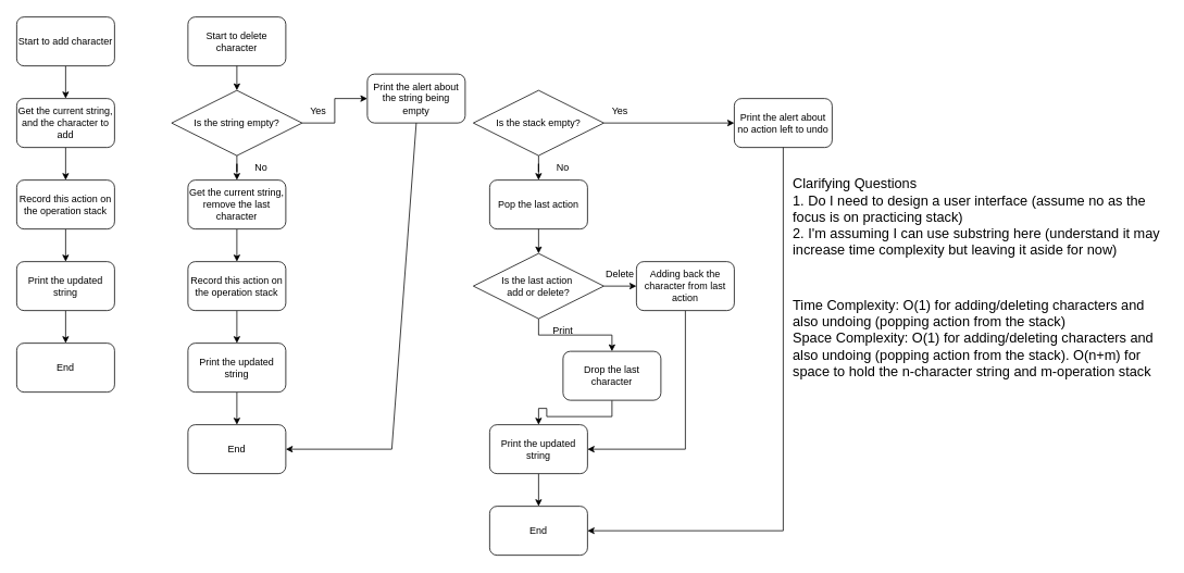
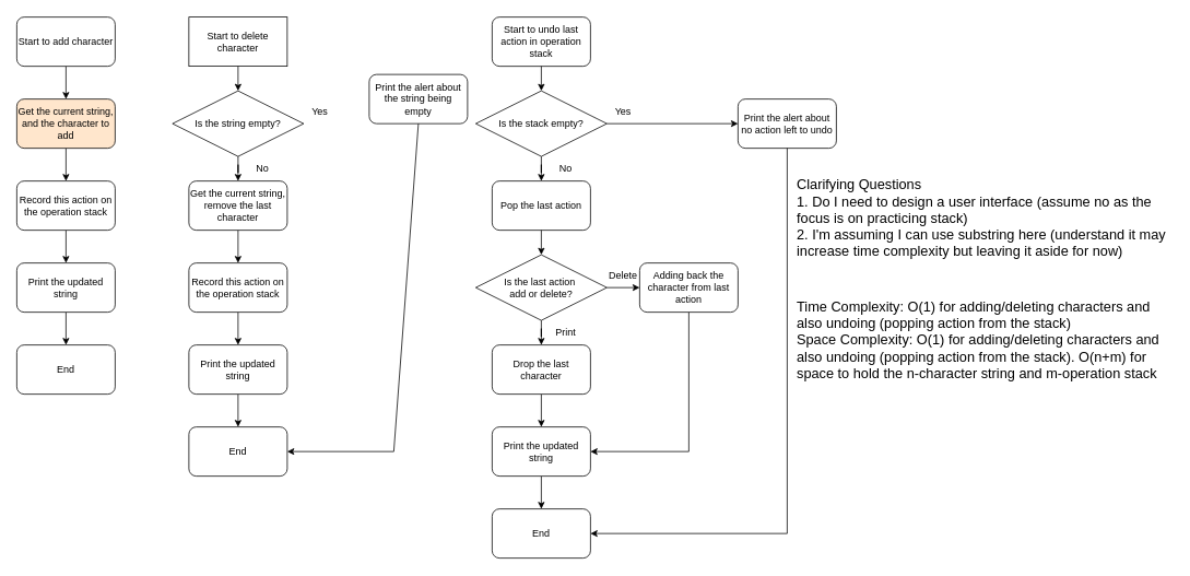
  <mxCell id="0" />
  <mxCell id="1" parent="0" />
  <mxCell id="2" value="" style="edgeStyle=orthogonalEdgeStyle;rounded=0;orthogonalLoop=1;jettySize=auto;html=1;" edge="1" parent="1" source="3" target="5"><mxGeometry relative="1" as="geometry" /></mxCell>
  <mxCell id="3" value="Start to add character" style="rounded=1;whiteSpace=wrap;html=1;" vertex="1" parent="1"><mxGeometry x="20" y="20" width="120" height="60" as="geometry" /></mxCell>
  <mxCell id="4" value="" style="edgeStyle=orthogonalEdgeStyle;rounded=0;orthogonalLoop=1;jettySize=auto;html=1;" edge="1" parent="1" source="5" target="7"><mxGeometry relative="1" as="geometry" /></mxCell>
- <mxCell id="5" value="Get the current string, and the character to add" style="rounded=1;whiteSpace=wrap;html=1;" vertex="1" parent="1"><mxGeometry x="20" y="120" width="120" height="60" as="geometry" /></mxCell>
+ <mxCell id="5" value="Get the current string, and the character to add" style="rounded=1;whiteSpace=wrap;html=1;fillColor=#ffe6cc;" vertex="1" parent="1"><mxGeometry x="20" y="120" width="120" height="60" as="geometry" /></mxCell>
  <mxCell id="6" value="" style="edgeStyle=orthogonalEdgeStyle;rounded=0;orthogonalLoop=1;jettySize=auto;html=1;" edge="1" parent="1" source="7" target="9"><mxGeometry relative="1" as="geometry" /></mxCell>
  <mxCell id="7" value="Record this action on the operation stack" style="whiteSpace=wrap;html=1;rounded=1;" vertex="1" parent="1"><mxGeometry x="20" y="220" width="120" height="60" as="geometry" /></mxCell>
  <mxCell id="8" value="" style="edgeStyle=orthogonalEdgeStyle;rounded=0;orthogonalLoop=1;jettySize=auto;html=1;" edge="1" parent="1" source="9" target="10"><mxGeometry relative="1" as="geometry" /></mxCell>
  <mxCell id="9" value="Print the updated string" style="rounded=1;whiteSpace=wrap;html=1;" vertex="1" parent="1"><mxGeometry x="20" y="320" width="120" height="60" as="geometry" /></mxCell>
  <mxCell id="10" value="End" style="whiteSpace=wrap;html=1;rounded=1;" vertex="1" parent="1"><mxGeometry x="20" y="420" width="120" height="60" as="geometry" /></mxCell>
- <mxCell id="11" value="Start to delete character" style="rounded=1;whiteSpace=wrap;html=1;" vertex="1" parent="1"><mxGeometry x="230" y="20" width="120" height="60" as="geometry" /></mxCell>
+ <mxCell id="11" value="Start to delete character" style="whiteSpace=wrap;html=1;rounded=0;" vertex="1" parent="1"><mxGeometry x="230" y="20" width="120" height="60" as="geometry" /></mxCell>
  <mxCell id="12" value="" style="edgeStyle=orthogonalEdgeStyle;rounded=0;orthogonalLoop=1;jettySize=auto;html=1;" edge="1" parent="1" source="13" target="15"><mxGeometry relative="1" as="geometry" /></mxCell>
  <mxCell id="13" value="Get the current string, remove the last character" style="rounded=1;whiteSpace=wrap;html=1;" vertex="1" parent="1"><mxGeometry x="230" y="220" width="120" height="60" as="geometry" /></mxCell>
  <mxCell id="14" value="" style="edgeStyle=orthogonalEdgeStyle;rounded=0;orthogonalLoop=1;jettySize=auto;html=1;" edge="1" parent="1" source="15" target="17"><mxGeometry relative="1" as="geometry" /></mxCell>
  <mxCell id="15" value="Record this action on the operation stack" style="whiteSpace=wrap;html=1;rounded=1;" vertex="1" parent="1"><mxGeometry x="230" y="320" width="120" height="60" as="geometry" /></mxCell>
  <mxCell id="16" value="" style="edgeStyle=orthogonalEdgeStyle;rounded=0;orthogonalLoop=1;jettySize=auto;html=1;" edge="1" parent="1" source="17" target="18"><mxGeometry relative="1" as="geometry" /></mxCell>
  <mxCell id="17" value="Print the updated string" style="rounded=1;whiteSpace=wrap;html=1;" vertex="1" parent="1"><mxGeometry x="230" y="420" width="120" height="60" as="geometry" /></mxCell>
  <mxCell id="18" value="End" style="whiteSpace=wrap;html=1;rounded=1;" vertex="1" parent="1"><mxGeometry x="230" y="520" width="120" height="60" as="geometry" /></mxCell>
  <mxCell id="19" value="" style="edgeStyle=orthogonalEdgeStyle;rounded=0;orthogonalLoop=1;jettySize=auto;html=1;" edge="1" parent="1" source="21" target="13"><mxGeometry relative="1" as="geometry" /></mxCell>
- <mxCell id="20" value="" style="edgeStyle=orthogonalEdgeStyle;rounded=0;orthogonalLoop=1;jettySize=auto;html=1;" edge="1" parent="1" source="21" target="24"><mxGeometry relative="1" as="geometry" /></mxCell>
  <mxCell id="21" value="Is the string empty?" style="rhombus;whiteSpace=wrap;html=1;" vertex="1" parent="1"><mxGeometry x="210" y="110" width="160" height="80" as="geometry" /></mxCell>
  <mxCell id="22" value="" style="endArrow=classic;html=1;rounded=0;exitX=0.5;exitY=1;exitDx=0;exitDy=0;entryX=0.5;entryY=0;entryDx=0;entryDy=0;" edge="1" parent="1" source="11" target="21"><mxGeometry width="50" height="50" relative="1" as="geometry"><mxPoint x="410" y="340" as="sourcePoint" /><mxPoint x="460" y="290" as="targetPoint" /></mxGeometry></mxCell>
  <mxCell id="23" value="No" style="text;html=1;align=center;verticalAlign=middle;whiteSpace=wrap;rounded=0;" vertex="1" parent="1"><mxGeometry x="290" y="190" width="60" height="30" as="geometry" /></mxCell>
  <mxCell id="24" value="Print the alert about the string being empty" style="whiteSpace=wrap;html=1;rounded=1;" vertex="1" parent="1"><mxGeometry x="450" y="90" width="120" height="60" as="geometry" /></mxCell>
  <mxCell id="25" value="" style="endArrow=classic;html=1;rounded=0;exitX=0.5;exitY=1;exitDx=0;exitDy=0;entryX=1;entryY=0.5;entryDx=0;entryDy=0;" edge="1" parent="1" source="24" target="18"><mxGeometry width="50" height="50" relative="1" as="geometry"><mxPoint x="410" y="340" as="sourcePoint" /><mxPoint x="460" y="290" as="targetPoint" /><Array as="points"><mxPoint x="480" y="550" /></Array></mxGeometry></mxCell>
+ <mxCell id="26" value="Start to undo last action in operation stack" style="rounded=1;whiteSpace=wrap;html=1;" vertex="1" parent="1"><mxGeometry x="600" y="20" width="120" height="60" as="geometry" /></mxCell>
  <mxCell id="27" value="Pop the last action" style="rounded=1;whiteSpace=wrap;html=1;" vertex="1" parent="1"><mxGeometry x="600" y="220" width="120" height="60" as="geometry" /></mxCell>
  <mxCell id="28" value="" style="edgeStyle=orthogonalEdgeStyle;rounded=0;orthogonalLoop=1;jettySize=auto;html=1;" edge="1" parent="1" source="29" target="31"><mxGeometry relative="1" as="geometry" /></mxCell>
- <mxCell id="29" value="Drop the last character" style="whiteSpace=wrap;html=1;rounded=1;" vertex="1" parent="1"><mxGeometry x="690" y="430" width="120" height="60" as="geometry" /></mxCell>
+ <mxCell id="29" value="Drop the last character" style="whiteSpace=wrap;html=1;rounded=1;" vertex="1" parent="1"><mxGeometry x="600" y="420" width="120" height="60" as="geometry" /></mxCell>
  <mxCell id="30" value="" style="edgeStyle=orthogonalEdgeStyle;rounded=0;orthogonalLoop=1;jettySize=auto;html=1;" edge="1" parent="1" source="31" target="32"><mxGeometry relative="1" as="geometry" /></mxCell>
  <mxCell id="31" value="Print the updated string" style="rounded=1;whiteSpace=wrap;html=1;" vertex="1" parent="1"><mxGeometry x="600" y="520" width="120" height="60" as="geometry" /></mxCell>
  <mxCell id="32" value="End" style="whiteSpace=wrap;html=1;rounded=1;" vertex="1" parent="1"><mxGeometry x="600" y="620" width="120" height="60" as="geometry" /></mxCell>
  <mxCell id="33" value="" style="edgeStyle=orthogonalEdgeStyle;rounded=0;orthogonalLoop=1;jettySize=auto;html=1;" edge="1" parent="1" source="35" target="27"><mxGeometry relative="1" as="geometry" /></mxCell>
  <mxCell id="34" value="" style="edgeStyle=orthogonalEdgeStyle;rounded=0;orthogonalLoop=1;jettySize=auto;html=1;" edge="1" parent="1" source="35" target="38"><mxGeometry relative="1" as="geometry" /></mxCell>
  <mxCell id="35" value="Is the stack empty?" style="rhombus;whiteSpace=wrap;html=1;" vertex="1" parent="1"><mxGeometry x="580" y="110" width="160" height="80" as="geometry" /></mxCell>
+ <mxCell id="36" value="" style="endArrow=classic;html=1;rounded=0;exitX=0.5;exitY=1;exitDx=0;exitDy=0;entryX=0.5;entryY=0;entryDx=0;entryDy=0;" edge="1" parent="1" source="26" target="35"><mxGeometry width="50" height="50" relative="1" as="geometry"><mxPoint x="780" y="340" as="sourcePoint" /><mxPoint x="830" y="290" as="targetPoint" /></mxGeometry></mxCell>
  <mxCell id="37" value="No" style="text;html=1;align=center;verticalAlign=middle;whiteSpace=wrap;rounded=0;" vertex="1" parent="1"><mxGeometry x="660" y="190" width="60" height="30" as="geometry" /></mxCell>
  <mxCell id="38" value="Print the alert about no action left to undo" style="whiteSpace=wrap;html=1;rounded=1;" vertex="1" parent="1"><mxGeometry x="900" y="120" width="120" height="60" as="geometry" /></mxCell>
  <mxCell id="39" value="" style="endArrow=classic;html=1;rounded=0;exitX=0.5;exitY=1;exitDx=0;exitDy=0;entryX=1;entryY=0.5;entryDx=0;entryDy=0;" edge="1" parent="1" source="38" target="32"><mxGeometry width="50" height="50" relative="1" as="geometry"><mxPoint x="780" y="340" as="sourcePoint" /><mxPoint x="830" y="290" as="targetPoint" /><Array as="points"><mxPoint x="960" y="650" /></Array></mxGeometry></mxCell>
  <mxCell id="40" value="Yes" style="text;html=1;align=center;verticalAlign=middle;whiteSpace=wrap;rounded=0;" vertex="1" parent="1"><mxGeometry x="360" y="120" width="60" height="30" as="geometry" /></mxCell>
  <mxCell id="41" value="Yes" style="text;html=1;align=center;verticalAlign=middle;whiteSpace=wrap;rounded=0;" vertex="1" parent="1"><mxGeometry x="730" y="120" width="60" height="30" as="geometry" /></mxCell>
  <mxCell id="42" value="" style="edgeStyle=orthogonalEdgeStyle;rounded=0;orthogonalLoop=1;jettySize=auto;html=1;" edge="1" parent="1" source="44" target="29"><mxGeometry relative="1" as="geometry" /></mxCell>
  <mxCell id="43" value="" style="edgeStyle=orthogonalEdgeStyle;rounded=0;orthogonalLoop=1;jettySize=auto;html=1;" edge="1" parent="1" source="44" target="46"><mxGeometry relative="1" as="geometry" /></mxCell>
  <mxCell id="44" value="Is the last action&amp;nbsp;&lt;div&gt;add or delete?&lt;/div&gt;" style="rhombus;whiteSpace=wrap;html=1;" vertex="1" parent="1"><mxGeometry x="580" y="310" width="160" height="80" as="geometry" /></mxCell>
  <mxCell id="45" style="edgeStyle=orthogonalEdgeStyle;rounded=0;orthogonalLoop=1;jettySize=auto;html=1;exitX=0.5;exitY=1;exitDx=0;exitDy=0;entryX=1;entryY=0.5;entryDx=0;entryDy=0;" edge="1" parent="1" source="46" target="31"><mxGeometry relative="1" as="geometry" /></mxCell>
  <mxCell id="46" value="Adding back the character from last action" style="rounded=1;whiteSpace=wrap;html=1;" vertex="1" parent="1"><mxGeometry x="780" y="320" width="120" height="60" as="geometry" /></mxCell>
  <mxCell id="47" value="" style="endArrow=classic;html=1;rounded=0;exitX=0.5;exitY=1;exitDx=0;exitDy=0;entryX=0.5;entryY=0;entryDx=0;entryDy=0;" edge="1" parent="1" source="27" target="44"><mxGeometry width="50" height="50" relative="1" as="geometry"><mxPoint x="380" y="440" as="sourcePoint" /><mxPoint x="430" y="390" as="targetPoint" /></mxGeometry></mxCell>
  <mxCell id="48" value="Delete" style="text;html=1;align=center;verticalAlign=middle;whiteSpace=wrap;rounded=0;" vertex="1" parent="1"><mxGeometry x="730" y="320" width="60" height="30" as="geometry" /></mxCell>
  <mxCell id="49" value="Print" style="text;html=1;align=center;verticalAlign=middle;whiteSpace=wrap;rounded=0;" vertex="1" parent="1"><mxGeometry x="660" y="390" width="60" height="30" as="geometry" /></mxCell>
  <mxCell id="50" value="&lt;font style=&quot;font-size: 17px;&quot;&gt;Clarifying Questions&lt;/font&gt;&lt;div style=&quot;&quot;&gt;&lt;span style=&quot;font-size: 17px;&quot;&gt;1. Do I need to design a user interface (assume no as the focus is on practicing stack)&lt;/span&gt;&lt;/div&gt;&lt;div style=&quot;&quot;&gt;&lt;span style=&quot;font-size: 17px;&quot;&gt;2. I'm assuming I can use substring here (understand it may increase time complexity but leaving it aside for now)&lt;/span&gt;&lt;/div&gt;&lt;div style=&quot;&quot;&gt;&lt;span style=&quot;background-color: initial; color: rgba(0, 0, 0, 0); font-family: monospace; font-size: 0px; text-wrap: nowrap;&quot;&gt;22Does3CmxGraphModel%3E%3Croot%3E%3CmxCell%20id%3D%220%22%2F%3E%3CmxCell%20id%3D%221%22%20parent%3D%220%22%2F%3E%3CmxCell%20id%3D%222%22%20value%3D%22%26lt%3Bspan%20style%3D%26quot%3Bfont-size%3A%2017px%3B%26quot%3B%26gt%3BTime%20Complexity%3A%20O(n)%20as%20we%20traverse%20through%20the%20list%26lt%3B%2Fspan%26gt%3B%26lt%3Bdiv%26gt%3B%26lt%3Bspan%20style%3D%26quot%3Bfont-size%3A%2017px%3B%26quot%3B%26gt%3BSpace%20Complexity%3A%26amp%3Bnbsp%3B%20O(1)%20as%20I%20just%20need%20three%20pointers%20(prev%2Fcurrent%2Fnext)%26lt%3Bbr%26gt%3B%26lt%3B%2Fspan%26gt%3B%26lt%3B%2Fdiv%26gt%3B%22%20style%3D%22text%3Bhtml%3D1%3Balign%3Dleft%3BverticalAlign%3Dmiddle%3BwhiteSpace%3Dwrap%3Brounded%3D0%3B%22%20vertex%3D%221%22%20parent%3D%221%22%3E%3CmxGeometry%20x%3D%2252%22%20y%3D%22680%22%20width%3D%22460%22%20height%3D%2285%22%20as%3D%22geometry%22%2F%3E%3C%2FmxCell%3E%3C%2Froot%3E%3C%2FmxGraphModel%3E&lt;/span&gt;&lt;/div&gt;" style="text;html=1;align=left;verticalAlign=middle;whiteSpace=wrap;rounded=0;" vertex="1" parent="1"><mxGeometry x="970" y="230" width="460" height="85" as="geometry" /></mxCell>
  <mxCell id="51" value="&lt;span style=&quot;font-size: 17px;&quot;&gt;Time Complexity: O(1) for adding/deleting characters and also undoing (popping action from the stack)&lt;/span&gt;&lt;div&gt;&lt;span style=&quot;font-size: 17px;&quot;&gt;Space Complexity:&amp;nbsp;&lt;/span&gt;&lt;span style=&quot;font-size: 17px; background-color: initial;&quot;&gt;O(1) for adding/deleting characters and also undoing (popping action from the stack).&lt;/span&gt;&lt;span style=&quot;font-size: 17px; background-color: initial;&quot;&gt;&amp;nbsp;O(n+m) for space to hold the n-character string and m-operation stack&lt;/span&gt;&lt;/div&gt;" style="text;html=1;align=left;verticalAlign=middle;whiteSpace=wrap;rounded=0;" vertex="1" parent="1"><mxGeometry x="970" y="360" width="460" height="110" as="geometry" /></mxCell>
